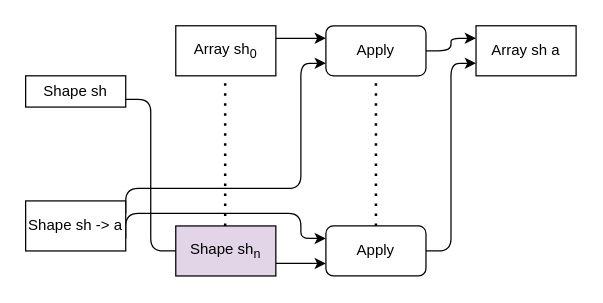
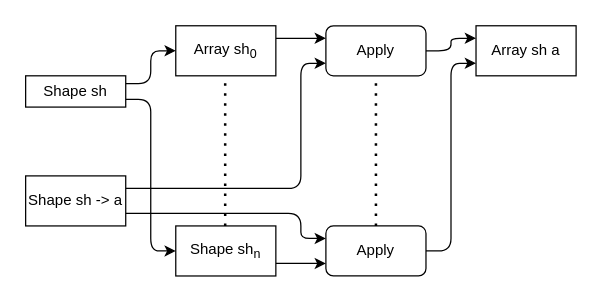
  <mxCell id="0" />
  <mxCell id="1" parent="0" />
  <mxCell id="2" style="edgeStyle=orthogonalEdgeStyle;rounded=1;orthogonalLoop=1;jettySize=auto;html=1;exitX=1;exitY=0.25;exitDx=0;exitDy=0;entryX=0;entryY=0.25;entryDx=0;entryDy=0;" edge="1" parent="1" source="3" target="8"><mxGeometry relative="1" as="geometry" /></mxCell>
  <mxCell id="3" value="Array sh&lt;sub&gt;0&lt;/sub&gt;" style="rounded=0;whiteSpace=wrap;html=1;" vertex="1" parent="1"><mxGeometry x="140" y="20" width="80" height="40" as="geometry" /></mxCell>
  <mxCell id="4" style="edgeStyle=orthogonalEdgeStyle;rounded=1;orthogonalLoop=1;jettySize=auto;html=1;exitX=1;exitY=0.75;exitDx=0;exitDy=0;entryX=0;entryY=0.25;entryDx=0;entryDy=0;" edge="1" parent="1" source="6" target="11"><mxGeometry relative="1" as="geometry"><Array as="points"><mxPoint x="240" y="170" /><mxPoint x="240" y="190" /></Array></mxGeometry></mxCell>
  <mxCell id="5" style="edgeStyle=orthogonalEdgeStyle;rounded=1;orthogonalLoop=1;jettySize=auto;html=1;exitX=1;exitY=0.25;exitDx=0;exitDy=0;entryX=0;entryY=0.75;entryDx=0;entryDy=0;" edge="1" parent="1" source="6" target="8"><mxGeometry relative="1" as="geometry"><Array as="points"><mxPoint x="240" y="150" /><mxPoint x="240" y="50" /></Array></mxGeometry></mxCell>
- <mxCell id="6" value="Shape sh -&amp;gt; a" style="rounded=0;whiteSpace=wrap;html=1;" vertex="1" parent="1"><mxGeometry x="20" y="160" width="80" height="40" as="geometry" /></mxCell>
+ <mxCell id="6" value="Shape sh -&amp;gt; a" style="rounded=0;whiteSpace=wrap;html=1;" vertex="1" parent="1"><mxGeometry x="20" y="140" width="80" height="40" as="geometry" /></mxCell>
  <mxCell id="7" style="edgeStyle=orthogonalEdgeStyle;rounded=1;orthogonalLoop=1;jettySize=auto;html=1;exitX=1;exitY=0.5;exitDx=0;exitDy=0;entryX=0;entryY=0.25;entryDx=0;entryDy=0;" edge="1" parent="1" source="8" target="12"><mxGeometry relative="1" as="geometry" /></mxCell>
  <mxCell id="8" value="Apply" style="rounded=1;whiteSpace=wrap;html=1;" vertex="1" parent="1"><mxGeometry x="260" y="20" width="80" height="40" as="geometry" /></mxCell>
  <mxCell id="9" value="" style="endArrow=none;dashed=1;html=1;dashPattern=1 3;strokeWidth=2;rounded=1;entryX=0.5;entryY=1;entryDx=0;entryDy=0;exitX=0.5;exitY=0;exitDx=0;exitDy=0;" edge="1" parent="1" source="11" target="8"><mxGeometry width="50" height="50" relative="1" as="geometry"><mxPoint x="280" y="110" as="sourcePoint" /><mxPoint x="330" y="60" as="targetPoint" /></mxGeometry></mxCell>
  <mxCell id="10" style="edgeStyle=orthogonalEdgeStyle;rounded=1;orthogonalLoop=1;jettySize=auto;html=1;exitX=1;exitY=0.5;exitDx=0;exitDy=0;entryX=0;entryY=0.75;entryDx=0;entryDy=0;" edge="1" parent="1" source="11" target="12"><mxGeometry relative="1" as="geometry" /></mxCell>
  <mxCell id="11" value="Apply" style="rounded=1;whiteSpace=wrap;html=1;" vertex="1" parent="1"><mxGeometry x="260" y="180" width="80" height="40" as="geometry" /></mxCell>
  <mxCell id="12" value="Array sh a" style="rounded=0;whiteSpace=wrap;html=1;" vertex="1" parent="1"><mxGeometry x="380" y="20" width="80" height="40" as="geometry" /></mxCell>
  <mxCell id="13" style="edgeStyle=orthogonalEdgeStyle;rounded=1;orthogonalLoop=1;jettySize=auto;html=1;exitX=1;exitY=0.75;exitDx=0;exitDy=0;entryX=0;entryY=0.75;entryDx=0;entryDy=0;" edge="1" parent="1" source="14" target="11"><mxGeometry relative="1" as="geometry" /></mxCell>
- <mxCell id="14" value="Shape sh&lt;sub&gt;n&lt;/sub&gt;" style="rounded=0;whiteSpace=wrap;html=1;fillColor=#e1d5e7;" vertex="1" parent="1"><mxGeometry x="140" y="180" width="80" height="40" as="geometry" /></mxCell>
+ <mxCell id="14" value="Shape sh&lt;sub&gt;n&lt;/sub&gt;" style="rounded=0;whiteSpace=wrap;html=1;" vertex="1" parent="1"><mxGeometry x="140" y="180" width="80" height="40" as="geometry" /></mxCell>
  <mxCell id="15" value="" style="endArrow=none;dashed=1;html=1;dashPattern=1 3;strokeWidth=2;rounded=1;entryX=0.5;entryY=1;entryDx=0;entryDy=0;exitX=0.5;exitY=0;exitDx=0;exitDy=0;" edge="1" parent="1"><mxGeometry width="50" height="50" relative="1" as="geometry"><mxPoint x="179.5" y="180" as="sourcePoint" /><mxPoint x="179.5" y="60" as="targetPoint" /></mxGeometry></mxCell>
- <mxCell id="17" style="edgeStyle=orthogonalEdgeStyle;rounded=1;orthogonalLoop=1;jettySize=auto;html=1;exitX=1;exitY=0.75;exitDx=0;exitDy=0;entryX=0;entryY=0.5;entryDx=0;entryDy=0;endArrow=none;" edge="1" parent="1" source="18" target="14"><mxGeometry relative="1" as="geometry" /></mxCell>
+ <mxCell id="16" style="edgeStyle=orthogonalEdgeStyle;rounded=1;orthogonalLoop=1;jettySize=auto;html=1;exitX=1;exitY=0.25;exitDx=0;exitDy=0;entryX=0;entryY=0.5;entryDx=0;entryDy=0;" edge="1" parent="1" source="18" target="3"><mxGeometry relative="1" as="geometry" /></mxCell>
+ <mxCell id="17" style="edgeStyle=orthogonalEdgeStyle;rounded=1;orthogonalLoop=1;jettySize=auto;html=1;exitX=1;exitY=0.75;exitDx=0;exitDy=0;entryX=0;entryY=0.5;entryDx=0;entryDy=0;" edge="1" parent="1" source="18" target="14"><mxGeometry relative="1" as="geometry" /></mxCell>
  <mxCell id="18" value="Shape sh" style="rounded=0;whiteSpace=wrap;html=1;" vertex="1" parent="1"><mxGeometry x="20" y="60" width="80" height="25" as="geometry" /></mxCell>
